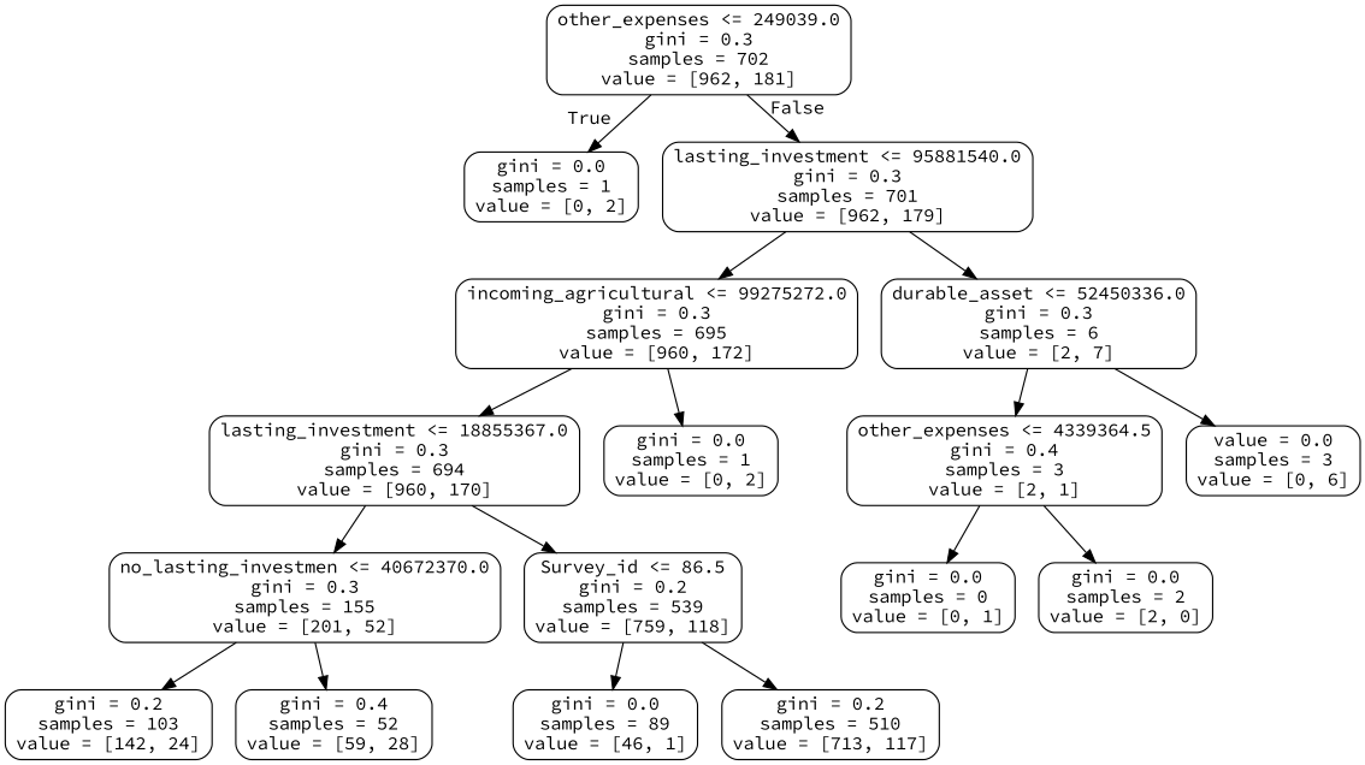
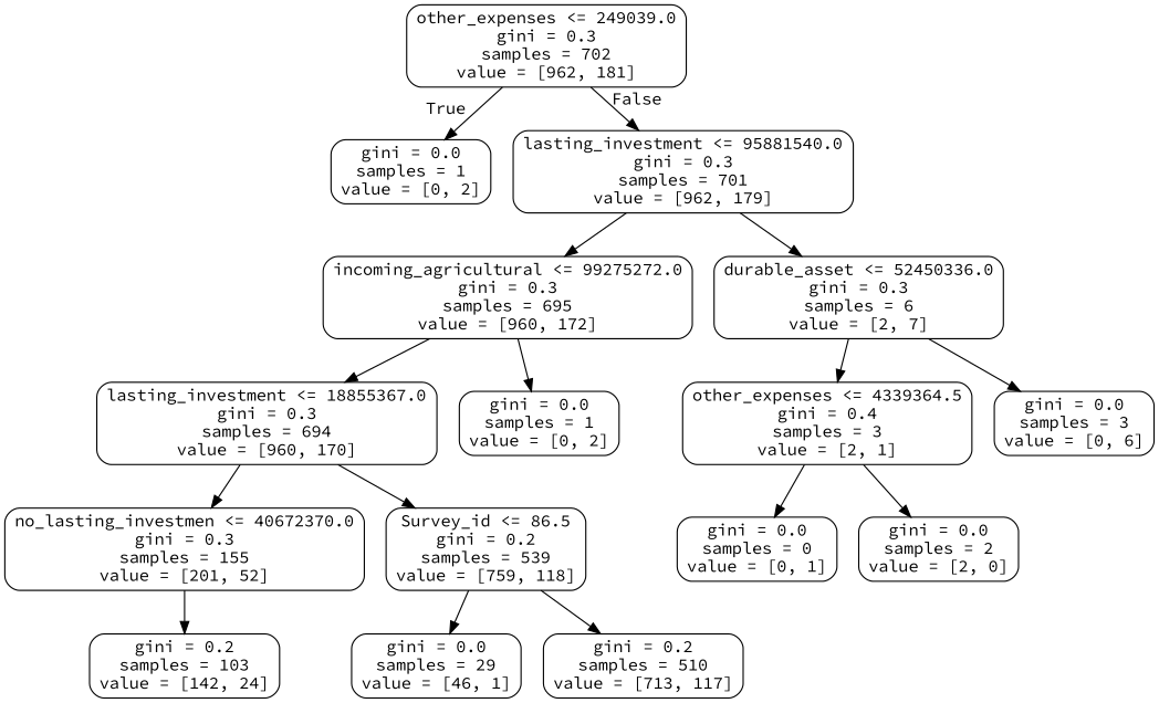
  digraph {
    fontname="Source Code Pro"
    node [color=black fontname="Source Code Pro" shape=box style=rounded]
    edge [fontname="Source Code Pro"]
    n1 [label="other_expenses <= 249039.0\ngini = 0.3\nsamples = 702\nvalue = [962, 181]"]
    n2 [label="gini = 0.0\nsamples = 1\nvalue = [0, 2]"]
    n3 [label="lasting_investment <= 95881540.0\ngini = 0.3\nsamples = 701\nvalue = [962, 179]"]
    n4 [label="incoming_agricultural <= 99275272.0\ngini = 0.3\nsamples = 695\nvalue = [960, 172]"]
    n5 [label="durable_asset <= 52450336.0\ngini = 0.3\nsamples = 6\nvalue = [2, 7]"]
    n6 [label="lasting_investment <= 18855367.0\ngini = 0.3\nsamples = 694\nvalue = [960, 170]"]
    n7 [label="gini = 0.0\nsamples = 1\nvalue = [0, 2]"]
    n8 [label="other_expenses <= 4339364.5\ngini = 0.4\nsamples = 3\nvalue = [2, 1]"]
-   n9 [label="value = 0.0\nsamples = 3\nvalue = [0, 6]"]
+   n9 [label="gini = 0.0\nsamples = 3\nvalue = [0, 6]"]
    n10 [label="no_lasting_investmen <= 40672370.0\ngini = 0.3\nsamples = 155\nvalue = [201, 52]"]
    n11 [label="Survey_id <= 86.5\ngini = 0.2\nsamples = 539\nvalue = [759, 118]"]
    n12 [label="gini = 0.2\nsamples = 103\nvalue = [142, 24]"]
-   n13 [label="gini = 0.4\nsamples = 52\nvalue = [59, 28]"]
-   n14 [label="gini = 0.0\nsamples = 89\nvalue = [46, 1]"]
+   n14 [label="gini = 0.0\nsamples = 29\nvalue = [46, 1]"]
    n15 [label="gini = 0.2\nsamples = 510\nvalue = [713, 117]"]
    n16 [label="gini = 0.0\nsamples = 0\nvalue = [0, 1]"]
    n17 [label="gini = 0.0\nsamples = 2\nvalue = [2, 0]"]
    n1 -> n2 [headlabel=True labelangle=45 labeldistance=2.5]
    n1 -> n3 [headlabel=False labelangle=-45 labeldistance=2.5]
    n3 -> n4
    n3 -> n5
    n4 -> n6
    n4 -> n7
    n5 -> n8
    n5 -> n9
    n6 -> n10
    n6 -> n11
    n8 -> n16
    n8 -> n17
    n10 -> n12
-   n10 -> n13
    n11 -> n14
    n11 -> n15
  }
